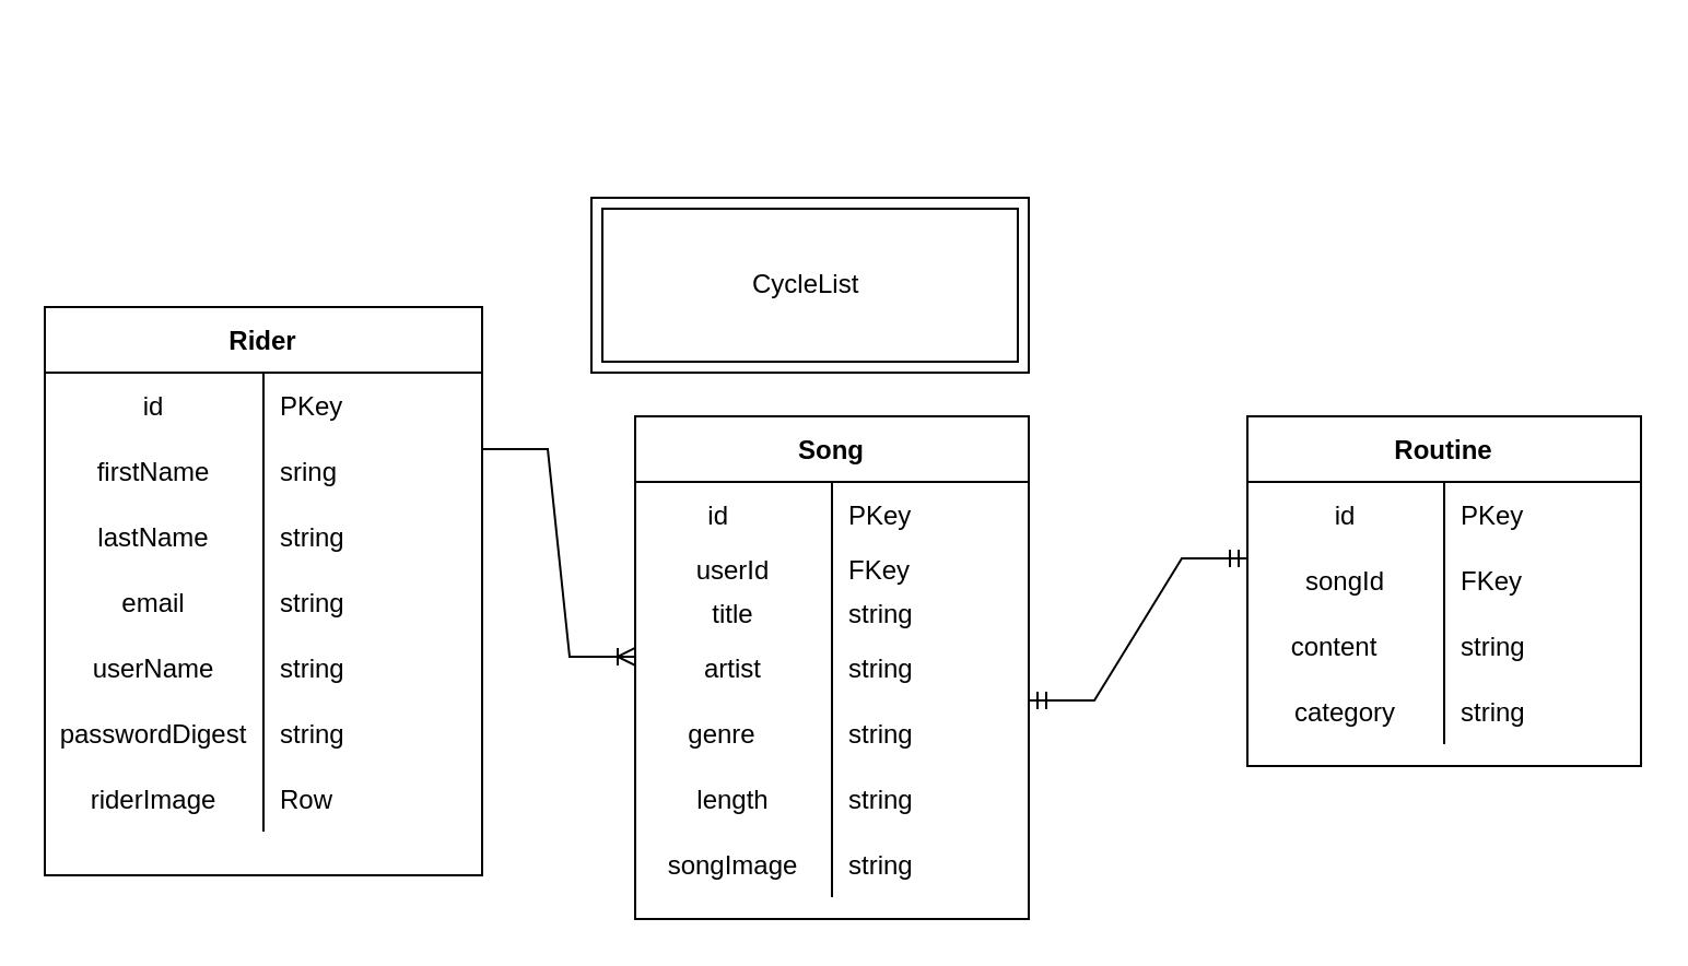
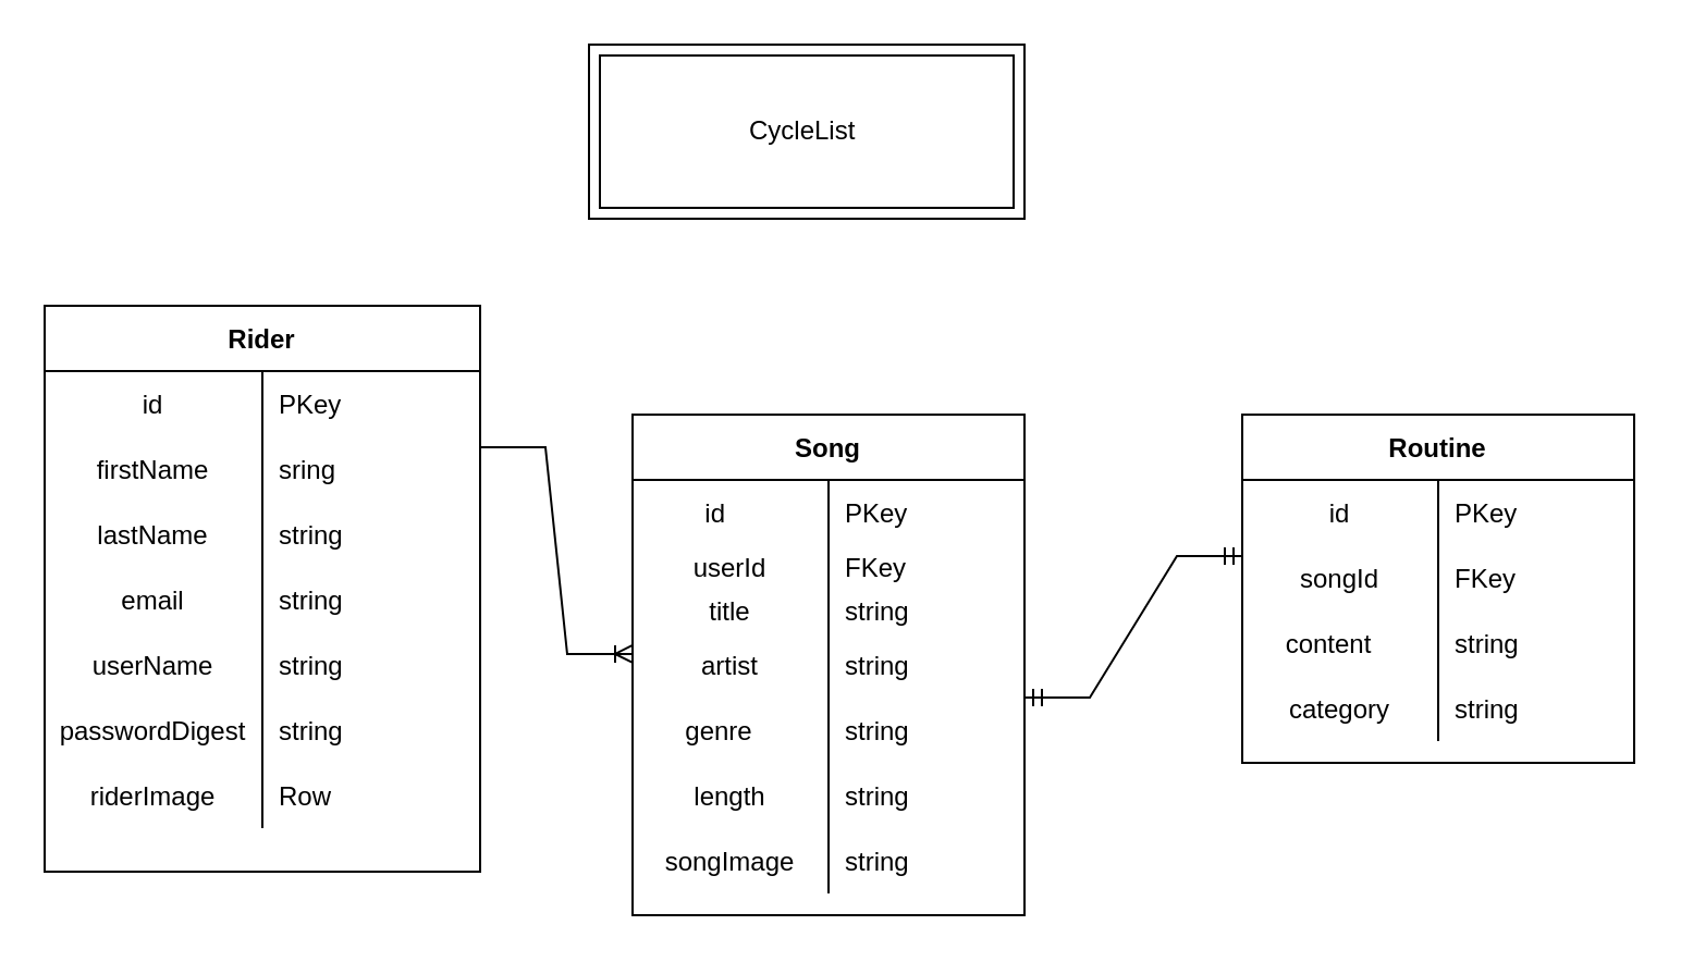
  <mxCell id="0" />
  <mxCell id="1" parent="0" />
  <mxCell id="2" value="Rider" style="shape=table;startSize=30;container=1;collapsible=1;childLayout=tableLayout;fixedRows=1;rowLines=0;fontStyle=1;align=center;resizeLast=1;" parent="1" vertex="1"><mxGeometry x="20" y="140" width="200" height="260" as="geometry" /></mxCell>
  <mxCell id="3" value="" style="shape=tableRow;horizontal=0;startSize=0;swimlaneHead=0;swimlaneBody=0;fillColor=none;collapsible=0;dropTarget=0;points=[[0,0.5],[1,0.5]];portConstraint=eastwest;top=0;left=0;right=0;bottom=0;" parent="2" vertex="1"><mxGeometry y="30" width="200" height="30" as="geometry" /></mxCell>
  <mxCell id="4" value="id" style="shape=partialRectangle;connectable=0;fillColor=none;top=0;left=0;bottom=0;right=0;editable=1;overflow=hidden;" parent="3" vertex="1"><mxGeometry width="100" height="30" as="geometry"><mxRectangle width="100" height="30" as="alternateBounds" /></mxGeometry></mxCell>
  <mxCell id="5" value="PKey" style="shape=partialRectangle;connectable=0;fillColor=none;top=0;left=0;bottom=0;right=0;align=left;spacingLeft=6;overflow=hidden;" parent="3" vertex="1"><mxGeometry x="100" width="100" height="30" as="geometry"><mxRectangle width="100" height="30" as="alternateBounds" /></mxGeometry></mxCell>
  <mxCell id="6" value="" style="shape=tableRow;horizontal=0;startSize=0;swimlaneHead=0;swimlaneBody=0;fillColor=none;collapsible=0;dropTarget=0;points=[[0,0.5],[1,0.5]];portConstraint=eastwest;top=0;left=0;right=0;bottom=0;" parent="2" vertex="1"><mxGeometry y="60" width="200" height="30" as="geometry" /></mxCell>
  <mxCell id="7" value="firstName" style="shape=partialRectangle;connectable=0;fillColor=none;top=0;left=0;bottom=0;right=0;editable=1;overflow=hidden;" parent="6" vertex="1"><mxGeometry width="100" height="30" as="geometry"><mxRectangle width="100" height="30" as="alternateBounds" /></mxGeometry></mxCell>
  <mxCell id="8" value="sring" style="shape=partialRectangle;connectable=0;fillColor=none;top=0;left=0;bottom=0;right=0;align=left;spacingLeft=6;overflow=hidden;" parent="6" vertex="1"><mxGeometry x="100" width="100" height="30" as="geometry"><mxRectangle width="100" height="30" as="alternateBounds" /></mxGeometry></mxCell>
  <mxCell id="9" value="" style="shape=tableRow;horizontal=0;startSize=0;swimlaneHead=0;swimlaneBody=0;fillColor=none;collapsible=0;dropTarget=0;points=[[0,0.5],[1,0.5]];portConstraint=eastwest;top=0;left=0;right=0;bottom=0;" vertex="1" parent="2"><mxGeometry y="90" width="200" height="30" as="geometry" /></mxCell>
  <mxCell id="10" value="lastName" style="shape=partialRectangle;connectable=0;fillColor=none;top=0;left=0;bottom=0;right=0;editable=1;overflow=hidden;" vertex="1" parent="9"><mxGeometry width="100" height="30" as="geometry"><mxRectangle width="100" height="30" as="alternateBounds" /></mxGeometry></mxCell>
  <mxCell id="11" value="string" style="shape=partialRectangle;connectable=0;fillColor=none;top=0;left=0;bottom=0;right=0;align=left;spacingLeft=6;overflow=hidden;" vertex="1" parent="9"><mxGeometry x="100" width="100" height="30" as="geometry"><mxRectangle width="100" height="30" as="alternateBounds" /></mxGeometry></mxCell>
  <mxCell id="12" value="" style="shape=tableRow;horizontal=0;startSize=0;swimlaneHead=0;swimlaneBody=0;fillColor=none;collapsible=0;dropTarget=0;points=[[0,0.5],[1,0.5]];portConstraint=eastwest;top=0;left=0;right=0;bottom=0;" parent="2" vertex="1"><mxGeometry y="120" width="200" height="30" as="geometry" /></mxCell>
  <mxCell id="13" value="email" style="shape=partialRectangle;connectable=0;fillColor=none;top=0;left=0;bottom=0;right=0;editable=1;overflow=hidden;" parent="12" vertex="1"><mxGeometry width="100" height="30" as="geometry"><mxRectangle width="100" height="30" as="alternateBounds" /></mxGeometry></mxCell>
  <mxCell id="14" value="string" style="shape=partialRectangle;connectable=0;fillColor=none;top=0;left=0;bottom=0;right=0;align=left;spacingLeft=6;overflow=hidden;" parent="12" vertex="1"><mxGeometry x="100" width="100" height="30" as="geometry"><mxRectangle width="100" height="30" as="alternateBounds" /></mxGeometry></mxCell>
  <mxCell id="15" value="" style="shape=tableRow;horizontal=0;startSize=0;swimlaneHead=0;swimlaneBody=0;fillColor=none;collapsible=0;dropTarget=0;points=[[0,0.5],[1,0.5]];portConstraint=eastwest;top=0;left=0;right=0;bottom=0;" vertex="1" parent="2"><mxGeometry y="150" width="200" height="30" as="geometry" /></mxCell>
  <mxCell id="16" value="userName" style="shape=partialRectangle;connectable=0;fillColor=none;top=0;left=0;bottom=0;right=0;editable=1;overflow=hidden;" vertex="1" parent="15"><mxGeometry width="100" height="30" as="geometry"><mxRectangle width="100" height="30" as="alternateBounds" /></mxGeometry></mxCell>
  <mxCell id="17" value="string" style="shape=partialRectangle;connectable=0;fillColor=none;top=0;left=0;bottom=0;right=0;align=left;spacingLeft=6;overflow=hidden;" vertex="1" parent="15"><mxGeometry x="100" width="100" height="30" as="geometry"><mxRectangle width="100" height="30" as="alternateBounds" /></mxGeometry></mxCell>
  <mxCell id="18" value="" style="shape=tableRow;horizontal=0;startSize=0;swimlaneHead=0;swimlaneBody=0;fillColor=none;collapsible=0;dropTarget=0;points=[[0,0.5],[1,0.5]];portConstraint=eastwest;top=0;left=0;right=0;bottom=0;" vertex="1" parent="2"><mxGeometry y="180" width="200" height="30" as="geometry" /></mxCell>
  <mxCell id="19" value="passwordDigest" style="shape=partialRectangle;connectable=0;fillColor=none;top=0;left=0;bottom=0;right=0;editable=1;overflow=hidden;" vertex="1" parent="18"><mxGeometry width="100" height="30" as="geometry"><mxRectangle width="100" height="30" as="alternateBounds" /></mxGeometry></mxCell>
  <mxCell id="20" value="string" style="shape=partialRectangle;connectable=0;fillColor=none;top=0;left=0;bottom=0;right=0;align=left;spacingLeft=6;overflow=hidden;" vertex="1" parent="18"><mxGeometry x="100" width="100" height="30" as="geometry"><mxRectangle width="100" height="30" as="alternateBounds" /></mxGeometry></mxCell>
  <mxCell id="21" value="" style="shape=tableRow;horizontal=0;startSize=0;swimlaneHead=0;swimlaneBody=0;fillColor=none;collapsible=0;dropTarget=0;points=[[0,0.5],[1,0.5]];portConstraint=eastwest;top=0;left=0;right=0;bottom=0;" vertex="1" parent="2"><mxGeometry y="210" width="200" height="30" as="geometry" /></mxCell>
  <mxCell id="22" value="riderImage" style="shape=partialRectangle;connectable=0;fillColor=none;top=0;left=0;bottom=0;right=0;editable=1;overflow=hidden;" vertex="1" parent="21"><mxGeometry width="100" height="30" as="geometry"><mxRectangle width="100" height="30" as="alternateBounds" /></mxGeometry></mxCell>
  <mxCell id="23" value="Row" style="shape=partialRectangle;connectable=0;fillColor=none;top=0;left=0;bottom=0;right=0;align=left;spacingLeft=6;overflow=hidden;" vertex="1" parent="21"><mxGeometry x="100" width="100" height="30" as="geometry"><mxRectangle width="100" height="30" as="alternateBounds" /></mxGeometry></mxCell>
  <mxCell id="24" value="Routine" style="shape=table;startSize=30;container=1;collapsible=1;childLayout=tableLayout;fixedRows=1;rowLines=0;fontStyle=1;align=center;resizeLast=1;" parent="1" vertex="1"><mxGeometry x="570" y="190" width="180" height="160" as="geometry" /></mxCell>
  <mxCell id="25" value="" style="shape=tableRow;horizontal=0;startSize=0;swimlaneHead=0;swimlaneBody=0;fillColor=none;collapsible=0;dropTarget=0;points=[[0,0.5],[1,0.5]];portConstraint=eastwest;top=0;left=0;right=0;bottom=0;" parent="24" vertex="1"><mxGeometry y="30" width="180" height="30" as="geometry" /></mxCell>
  <mxCell id="26" value="id" style="shape=partialRectangle;connectable=0;fillColor=none;top=0;left=0;bottom=0;right=0;editable=1;overflow=hidden;" parent="25" vertex="1"><mxGeometry width="90" height="30" as="geometry"><mxRectangle width="90" height="30" as="alternateBounds" /></mxGeometry></mxCell>
  <mxCell id="27" value="PKey" style="shape=partialRectangle;connectable=0;fillColor=none;top=0;left=0;bottom=0;right=0;align=left;spacingLeft=6;overflow=hidden;" parent="25" vertex="1"><mxGeometry x="90" width="90" height="30" as="geometry"><mxRectangle width="90" height="30" as="alternateBounds" /></mxGeometry></mxCell>
  <mxCell id="28" value="" style="shape=tableRow;horizontal=0;startSize=0;swimlaneHead=0;swimlaneBody=0;fillColor=none;collapsible=0;dropTarget=0;points=[[0,0.5],[1,0.5]];portConstraint=eastwest;top=0;left=0;right=0;bottom=0;" parent="24" vertex="1"><mxGeometry y="60" width="180" height="30" as="geometry" /></mxCell>
  <mxCell id="29" value="songId" style="shape=partialRectangle;connectable=0;fillColor=none;top=0;left=0;bottom=0;right=0;editable=1;overflow=hidden;" parent="28" vertex="1"><mxGeometry width="90" height="30" as="geometry"><mxRectangle width="90" height="30" as="alternateBounds" /></mxGeometry></mxCell>
  <mxCell id="30" value="FKey" style="shape=partialRectangle;connectable=0;fillColor=none;top=0;left=0;bottom=0;right=0;align=left;spacingLeft=6;overflow=hidden;" parent="28" vertex="1"><mxGeometry x="90" width="90" height="30" as="geometry"><mxRectangle width="90" height="30" as="alternateBounds" /></mxGeometry></mxCell>
  <mxCell id="31" value="" style="shape=tableRow;horizontal=0;startSize=0;swimlaneHead=0;swimlaneBody=0;fillColor=none;collapsible=0;dropTarget=0;points=[[0,0.5],[1,0.5]];portConstraint=eastwest;top=0;left=0;right=0;bottom=0;" parent="24" vertex="1"><mxGeometry y="90" width="180" height="30" as="geometry" /></mxCell>
  <mxCell id="32" value="content   " style="shape=partialRectangle;connectable=0;fillColor=none;top=0;left=0;bottom=0;right=0;editable=1;overflow=hidden;" parent="31" vertex="1"><mxGeometry width="90" height="30" as="geometry"><mxRectangle width="90" height="30" as="alternateBounds" /></mxGeometry></mxCell>
  <mxCell id="33" value="string" style="shape=partialRectangle;connectable=0;fillColor=none;top=0;left=0;bottom=0;right=0;align=left;spacingLeft=6;overflow=hidden;" parent="31" vertex="1"><mxGeometry x="90" width="90" height="30" as="geometry"><mxRectangle width="90" height="30" as="alternateBounds" /></mxGeometry></mxCell>
  <mxCell id="34" value="" style="shape=tableRow;horizontal=0;startSize=0;swimlaneHead=0;swimlaneBody=0;fillColor=none;collapsible=0;dropTarget=0;points=[[0,0.5],[1,0.5]];portConstraint=eastwest;top=0;left=0;right=0;bottom=0;" parent="24" vertex="1"><mxGeometry y="120" width="180" height="30" as="geometry" /></mxCell>
  <mxCell id="35" value="category" style="shape=partialRectangle;connectable=0;fillColor=none;top=0;left=0;bottom=0;right=0;editable=1;overflow=hidden;" parent="34" vertex="1"><mxGeometry width="90" height="30" as="geometry"><mxRectangle width="90" height="30" as="alternateBounds" /></mxGeometry></mxCell>
  <mxCell id="36" value="string" style="shape=partialRectangle;connectable=0;fillColor=none;top=0;left=0;bottom=0;right=0;align=left;spacingLeft=6;overflow=hidden;" parent="34" vertex="1"><mxGeometry x="90" width="90" height="30" as="geometry"><mxRectangle width="90" height="30" as="alternateBounds" /></mxGeometry></mxCell>
  <mxCell id="37" value="Song" style="shape=table;startSize=30;container=1;collapsible=1;childLayout=tableLayout;fixedRows=1;rowLines=0;fontStyle=1;align=center;resizeLast=1;" parent="1" vertex="1"><mxGeometry x="290" y="190" width="180" height="230" as="geometry" /></mxCell>
  <mxCell id="38" value="" style="shape=tableRow;horizontal=0;startSize=0;swimlaneHead=0;swimlaneBody=0;fillColor=none;collapsible=0;dropTarget=0;points=[[0,0.5],[1,0.5]];portConstraint=eastwest;top=0;left=0;right=0;bottom=0;" parent="37" vertex="1"><mxGeometry y="30" width="180" height="30" as="geometry" /></mxCell>
  <mxCell id="39" value="id    " style="shape=partialRectangle;connectable=0;fillColor=none;top=0;left=0;bottom=0;right=0;editable=1;overflow=hidden;" parent="38" vertex="1"><mxGeometry width="90" height="30" as="geometry"><mxRectangle width="90" height="30" as="alternateBounds" /></mxGeometry></mxCell>
  <mxCell id="40" value="PKey" style="shape=partialRectangle;connectable=0;fillColor=none;top=0;left=0;bottom=0;right=0;align=left;spacingLeft=6;overflow=hidden;" parent="38" vertex="1"><mxGeometry x="90" width="90" height="30" as="geometry"><mxRectangle width="90" height="30" as="alternateBounds" /></mxGeometry></mxCell>
  <mxCell id="41" value="" style="shape=tableRow;horizontal=0;startSize=0;swimlaneHead=0;swimlaneBody=0;fillColor=none;collapsible=0;dropTarget=0;points=[[0,0.5],[1,0.5]];portConstraint=eastwest;top=0;left=0;right=0;bottom=0;" parent="37" vertex="1"><mxGeometry y="60" width="180" height="20" as="geometry" /></mxCell>
  <mxCell id="42" value="userId" style="shape=partialRectangle;connectable=0;fillColor=none;top=0;left=0;bottom=0;right=0;editable=1;overflow=hidden;" parent="41" vertex="1"><mxGeometry width="90" height="20" as="geometry"><mxRectangle width="90" height="20" as="alternateBounds" /></mxGeometry></mxCell>
  <mxCell id="43" value="FKey" style="shape=partialRectangle;connectable=0;fillColor=none;top=0;left=0;bottom=0;right=0;align=left;spacingLeft=6;overflow=hidden;" parent="41" vertex="1"><mxGeometry x="90" width="90" height="20" as="geometry"><mxRectangle width="90" height="20" as="alternateBounds" /></mxGeometry></mxCell>
  <mxCell id="44" value="" style="shape=tableRow;horizontal=0;startSize=0;swimlaneHead=0;swimlaneBody=0;fillColor=none;collapsible=0;dropTarget=0;points=[[0,0.5],[1,0.5]];portConstraint=eastwest;top=0;left=0;right=0;bottom=0;" parent="37" vertex="1"><mxGeometry y="80" width="180" height="20" as="geometry" /></mxCell>
  <mxCell id="45" value="title" style="shape=partialRectangle;connectable=0;fillColor=none;top=0;left=0;bottom=0;right=0;editable=1;overflow=hidden;" parent="44" vertex="1"><mxGeometry width="90" height="20" as="geometry"><mxRectangle width="90" height="20" as="alternateBounds" /></mxGeometry></mxCell>
  <mxCell id="46" value="string" style="shape=partialRectangle;connectable=0;fillColor=none;top=0;left=0;bottom=0;right=0;align=left;spacingLeft=6;overflow=hidden;" parent="44" vertex="1"><mxGeometry x="90" width="90" height="20" as="geometry"><mxRectangle width="90" height="20" as="alternateBounds" /></mxGeometry></mxCell>
  <mxCell id="47" value="" style="shape=tableRow;horizontal=0;startSize=0;swimlaneHead=0;swimlaneBody=0;fillColor=none;collapsible=0;dropTarget=0;points=[[0,0.5],[1,0.5]];portConstraint=eastwest;top=0;left=0;right=0;bottom=0;" parent="37" vertex="1"><mxGeometry y="100" width="180" height="30" as="geometry" /></mxCell>
  <mxCell id="48" value="artist" style="shape=partialRectangle;connectable=0;fillColor=none;top=0;left=0;bottom=0;right=0;editable=1;overflow=hidden;" parent="47" vertex="1"><mxGeometry width="90" height="30" as="geometry"><mxRectangle width="90" height="30" as="alternateBounds" /></mxGeometry></mxCell>
  <mxCell id="49" value="string" style="shape=partialRectangle;connectable=0;fillColor=none;top=0;left=0;bottom=0;right=0;align=left;spacingLeft=6;overflow=hidden;" parent="47" vertex="1"><mxGeometry x="90" width="90" height="30" as="geometry"><mxRectangle width="90" height="30" as="alternateBounds" /></mxGeometry></mxCell>
  <mxCell id="50" value="" style="shape=tableRow;horizontal=0;startSize=0;swimlaneHead=0;swimlaneBody=0;fillColor=none;collapsible=0;dropTarget=0;points=[[0,0.5],[1,0.5]];portConstraint=eastwest;top=0;left=0;right=0;bottom=0;" parent="37" vertex="1"><mxGeometry y="130" width="180" height="30" as="geometry" /></mxCell>
  <mxCell id="51" value="genre   " style="shape=partialRectangle;connectable=0;fillColor=none;top=0;left=0;bottom=0;right=0;editable=1;overflow=hidden;" parent="50" vertex="1"><mxGeometry width="90" height="30" as="geometry"><mxRectangle width="90" height="30" as="alternateBounds" /></mxGeometry></mxCell>
  <mxCell id="52" value="string" style="shape=partialRectangle;connectable=0;fillColor=none;top=0;left=0;bottom=0;right=0;align=left;spacingLeft=6;overflow=hidden;" parent="50" vertex="1"><mxGeometry x="90" width="90" height="30" as="geometry"><mxRectangle width="90" height="30" as="alternateBounds" /></mxGeometry></mxCell>
  <mxCell id="53" value="" style="shape=tableRow;horizontal=0;startSize=0;swimlaneHead=0;swimlaneBody=0;fillColor=none;collapsible=0;dropTarget=0;points=[[0,0.5],[1,0.5]];portConstraint=eastwest;top=0;left=0;right=0;bottom=0;" parent="37" vertex="1"><mxGeometry y="160" width="180" height="30" as="geometry" /></mxCell>
  <mxCell id="54" value="length" style="shape=partialRectangle;connectable=0;fillColor=none;top=0;left=0;bottom=0;right=0;editable=1;overflow=hidden;" parent="53" vertex="1"><mxGeometry width="90" height="30" as="geometry"><mxRectangle width="90" height="30" as="alternateBounds" /></mxGeometry></mxCell>
  <mxCell id="55" value="string" style="shape=partialRectangle;connectable=0;fillColor=none;top=0;left=0;bottom=0;right=0;align=left;spacingLeft=6;overflow=hidden;" parent="53" vertex="1"><mxGeometry x="90" width="90" height="30" as="geometry"><mxRectangle width="90" height="30" as="alternateBounds" /></mxGeometry></mxCell>
  <mxCell id="56" value="" style="shape=tableRow;horizontal=0;startSize=0;swimlaneHead=0;swimlaneBody=0;fillColor=none;collapsible=0;dropTarget=0;points=[[0,0.5],[1,0.5]];portConstraint=eastwest;top=0;left=0;right=0;bottom=0;" vertex="1" parent="37"><mxGeometry y="190" width="180" height="30" as="geometry" /></mxCell>
  <mxCell id="57" value="songImage" style="shape=partialRectangle;connectable=0;fillColor=none;top=0;left=0;bottom=0;right=0;editable=1;overflow=hidden;" vertex="1" parent="56"><mxGeometry width="90" height="30" as="geometry"><mxRectangle width="90" height="30" as="alternateBounds" /></mxGeometry></mxCell>
  <mxCell id="58" value="string" style="shape=partialRectangle;connectable=0;fillColor=none;top=0;left=0;bottom=0;right=0;align=left;spacingLeft=6;overflow=hidden;" vertex="1" parent="56"><mxGeometry x="90" width="90" height="30" as="geometry"><mxRectangle width="90" height="30" as="alternateBounds" /></mxGeometry></mxCell>
  <mxCell id="59" value="" style="edgeStyle=entityRelationEdgeStyle;fontSize=12;html=1;endArrow=ERoneToMany;rounded=0;entryX=0;entryY=0.333;entryDx=0;entryDy=0;entryPerimeter=0;exitX=1;exitY=0.167;exitDx=0;exitDy=0;exitPerimeter=0;" parent="1" source="6" target="47" edge="1"><mxGeometry width="100" height="100" relative="1" as="geometry"><mxPoint x="130" y="140" as="sourcePoint" /><mxPoint x="230" y="40" as="targetPoint" /></mxGeometry></mxCell>
  <mxCell id="60" value="" style="edgeStyle=entityRelationEdgeStyle;fontSize=12;html=1;endArrow=ERmandOne;startArrow=ERmandOne;rounded=0;" parent="1" edge="1"><mxGeometry width="100" height="100" relative="1" as="geometry"><mxPoint x="470" y="320" as="sourcePoint" /><mxPoint x="570" y="255" as="targetPoint" /></mxGeometry></mxCell>
- <mxCell id="61" value="CycleList&amp;nbsp;" style="shape=ext;margin=3;double=1;whiteSpace=wrap;html=1;align=center;" parent="1" vertex="1"><mxGeometry x="270" y="90" width="200" height="80" as="geometry" /></mxCell>
+ <mxCell id="61" value="CycleList&amp;nbsp;" style="shape=ext;margin=3;double=1;whiteSpace=wrap;html=1;align=center;" parent="1" vertex="1"><mxGeometry x="270" y="20" width="200" height="80" as="geometry" /></mxCell>
